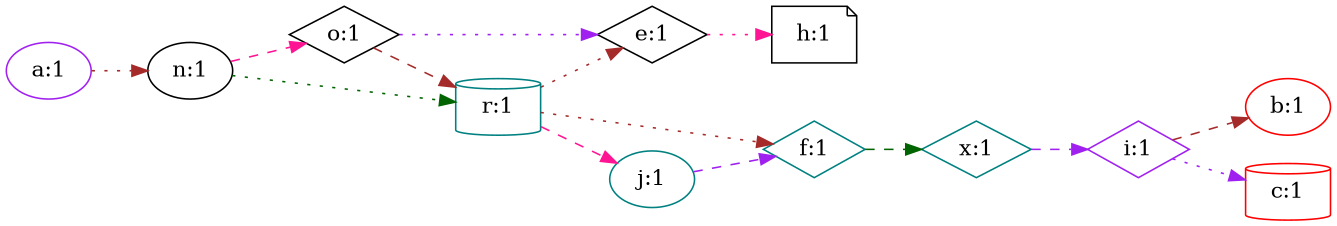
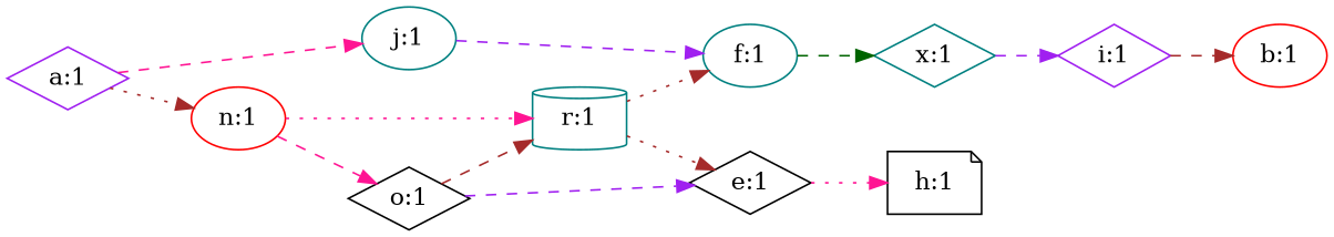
  digraph {
    rankdir=LR
    node [color=teal shape=ellipse]
    edge [color=brown style=dashed]
    n1 [label="x:1" shape=diamond]
    n2 [color=purple label="i:1" shape=diamond]
    n3 [color=red label="b:1"]
-   n4 [color=red label="c:1" shape=cylinder]
    n5 [color=black label="o:1" shape=diamond]
    n6 [color=black label="e:1" shape=diamond]
    n7 [label="r:1" shape=cylinder]
    n8 [color=black label="h:1" shape=note]
-   n9 [label="f:1" shape=diamond]
+   n9 [label="f:1"]
    n10 [label="j:1"]
-   n11 [color=purple label="a:1"]
-   n12 [color=black label="n:1"]
+   n11 [color=purple label="a:1" shape=diamond]
+   n12 [color=red label="n:1"]
    n1 -> n2 [color=purple]
    n2 -> n3
-   n2 -> n4 [color=purple style=dotted]
-   n5 -> n6 [color=purple style=dotted]
+   n5 -> n6 [color=purple]
    n5 -> n7
    n6 -> n8 [color=deeppink style=dotted]
    n7 -> n6 [style=dotted]
    n7 -> n9 [style=dotted]
    n9 -> n1 [color=darkgreen]
    n10 -> n9 [color=purple]
-   n7 -> n10 [color=deeppink]
+   n11 -> n10 [color=deeppink]
    n11 -> n12 [style=dotted]
    n12 -> n5 [color=deeppink]
-   n12 -> n7 [color=darkgreen style=dotted]
+   n12 -> n7 [color=deeppink style=dotted]
  }
